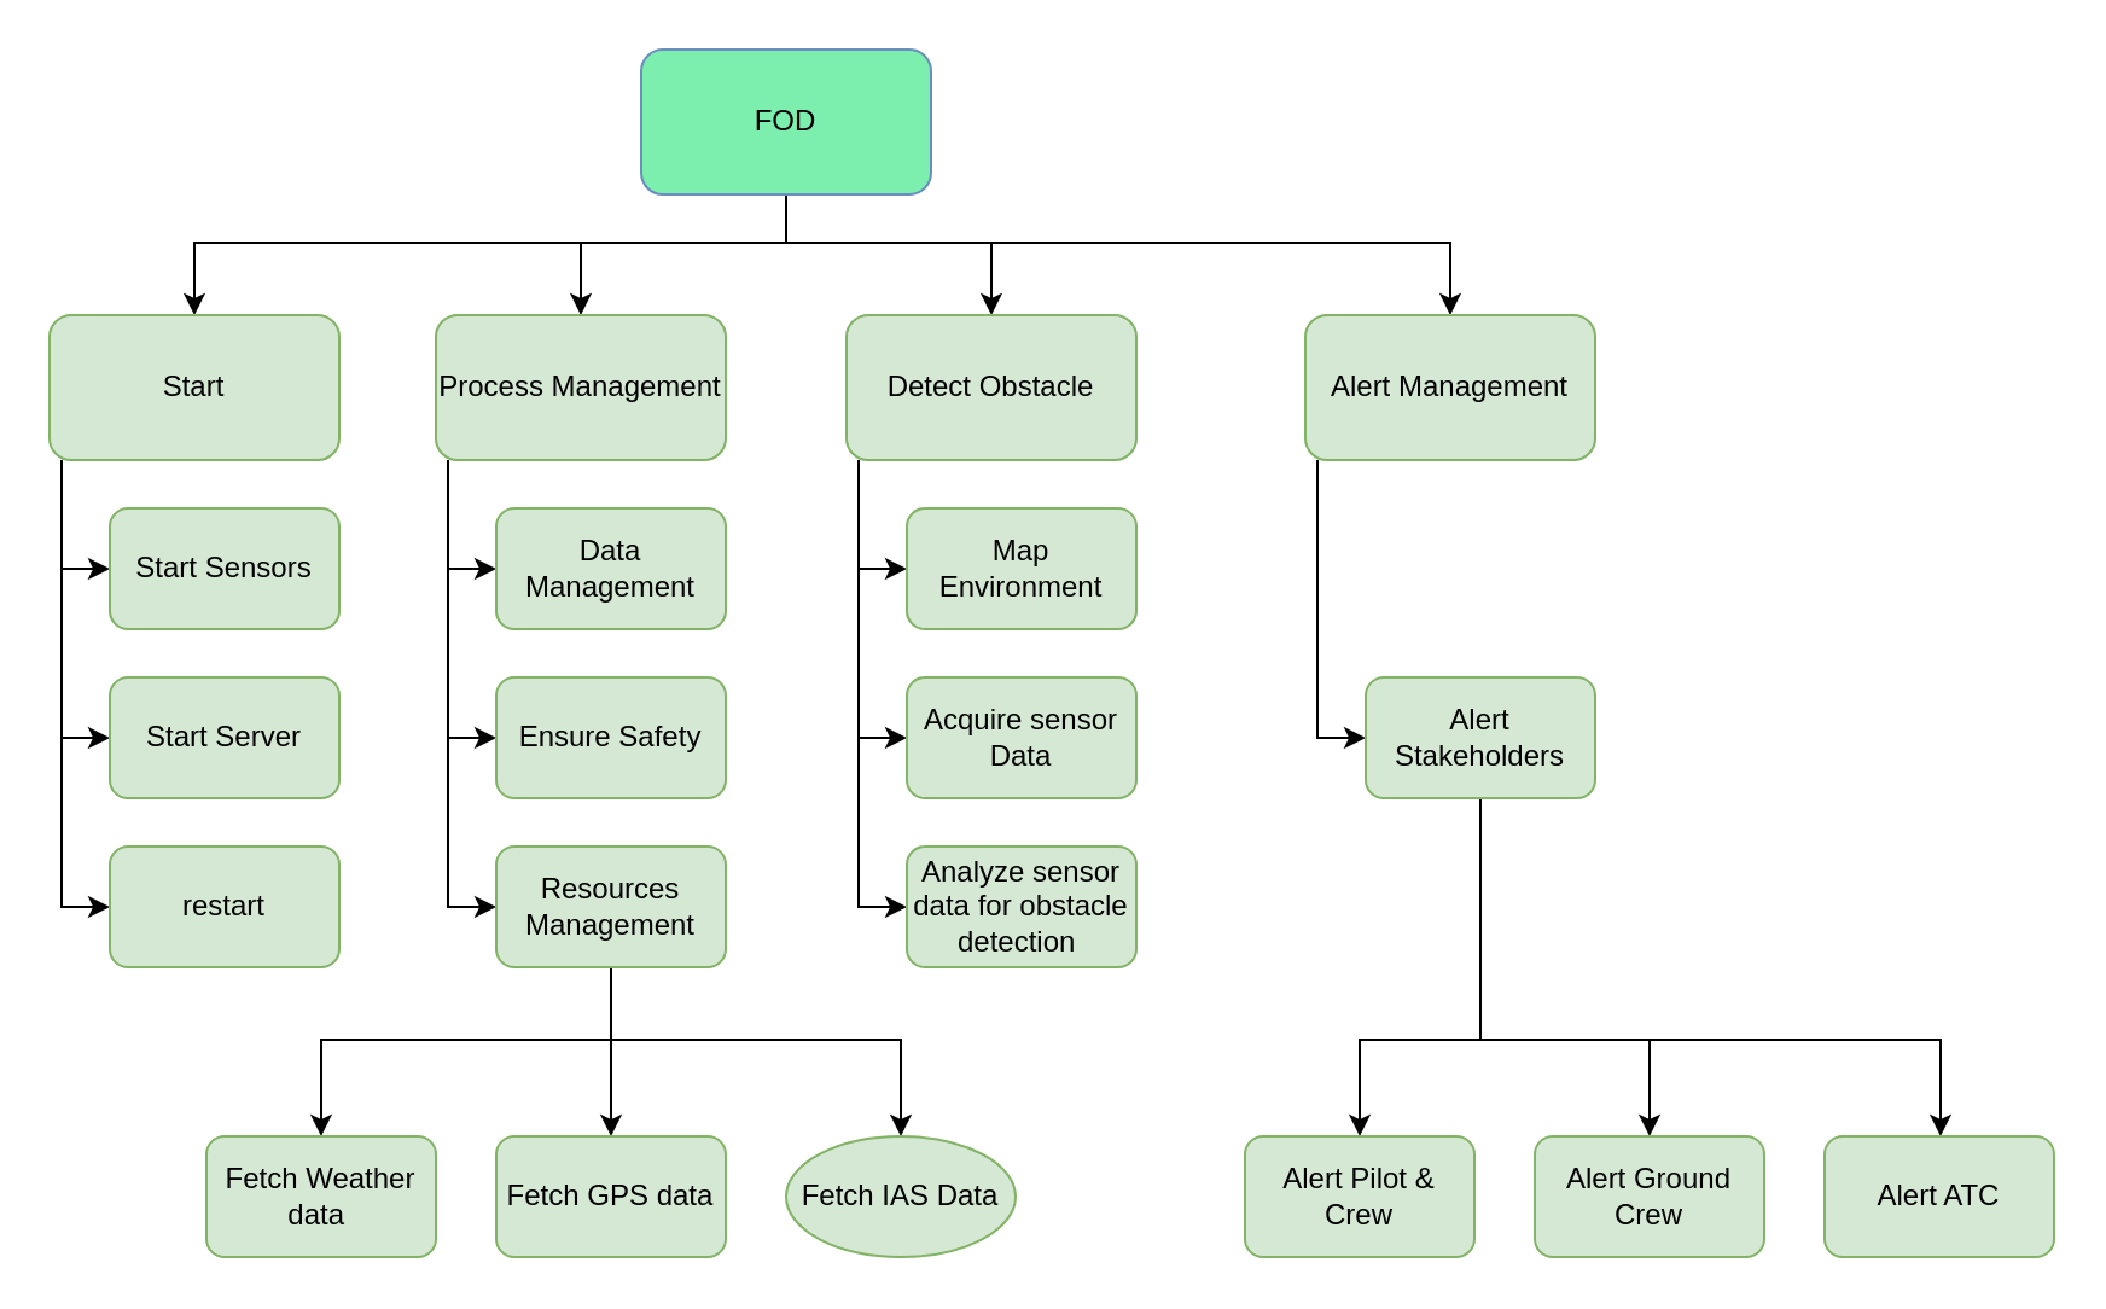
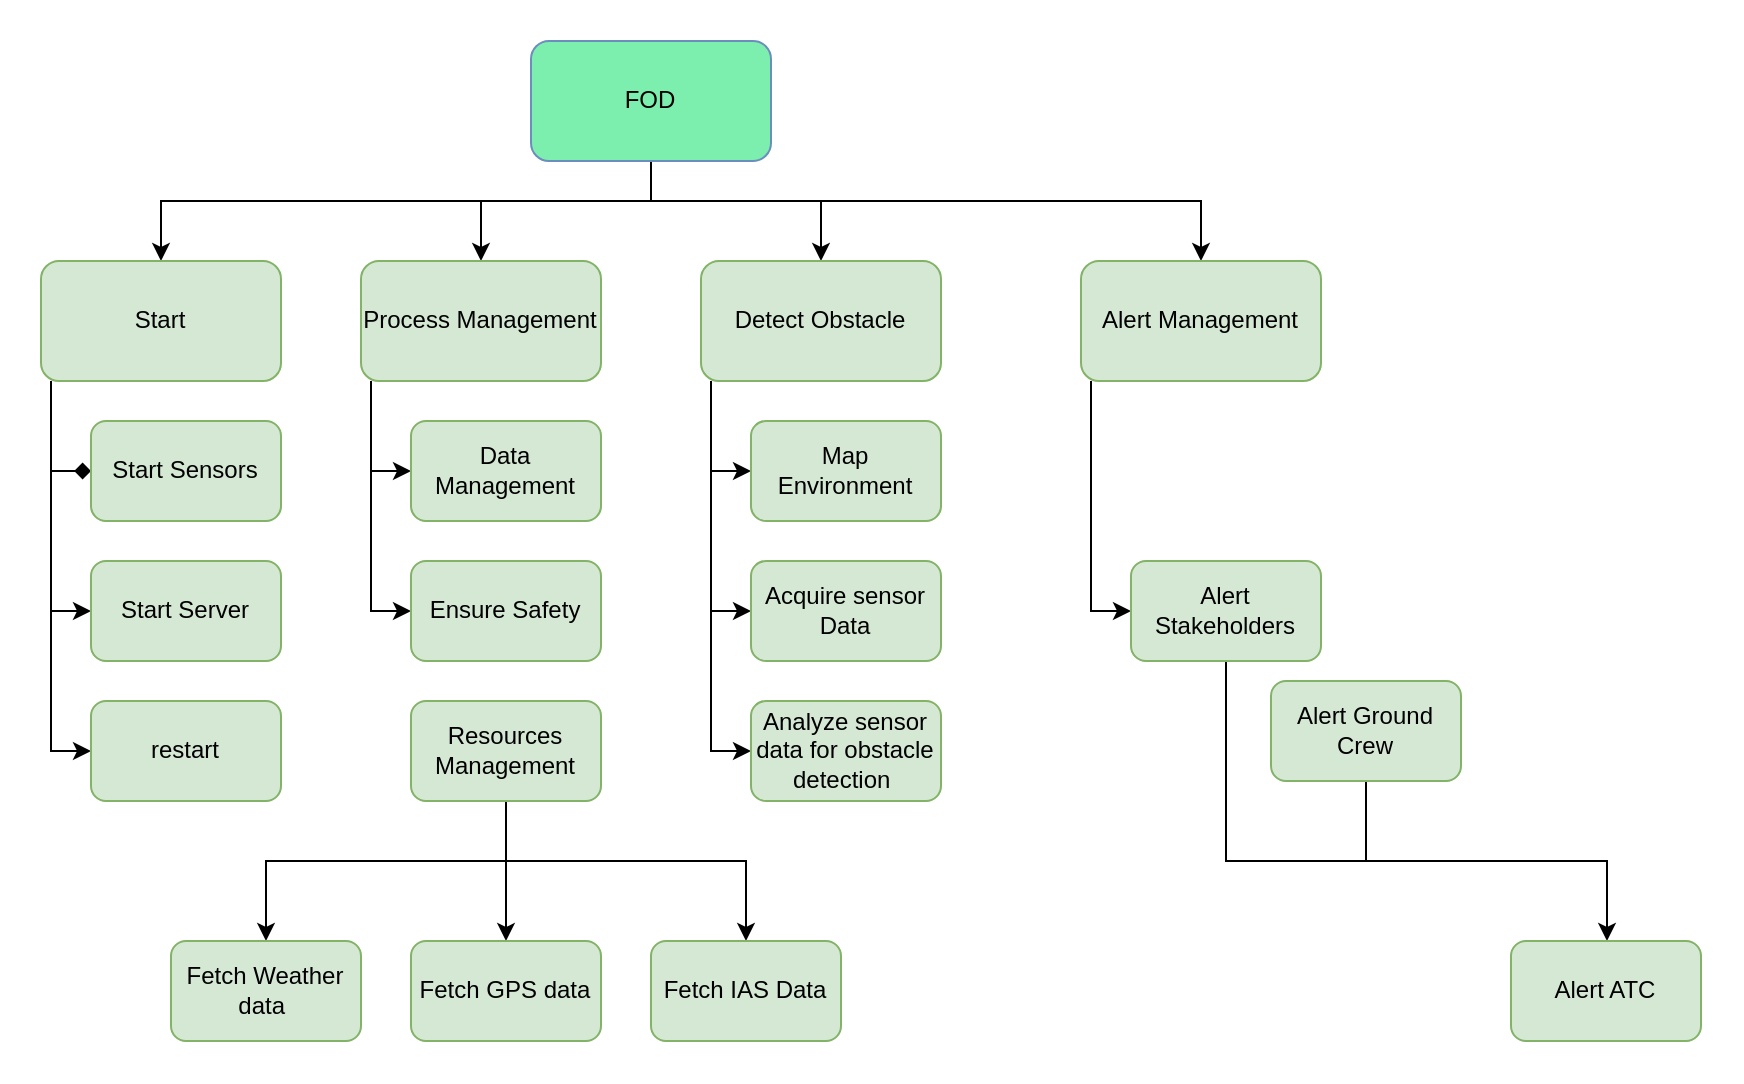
  <mxCell id="0" />
  <mxCell id="1" parent="0" />
  <mxCell id="2" value="" style="edgeStyle=orthogonalEdgeStyle;rounded=0;orthogonalLoop=1;jettySize=auto;html=1;" edge="1" parent="1" source="6" target="18"><mxGeometry relative="1" as="geometry"><Array as="points"><mxPoint x="325" y="100" /><mxPoint x="240" y="100" /></Array></mxGeometry></mxCell>
  <mxCell id="3" style="edgeStyle=orthogonalEdgeStyle;rounded=0;orthogonalLoop=1;jettySize=auto;html=1;entryX=0.5;entryY=0;entryDx=0;entryDy=0;" edge="1" parent="1" source="6" target="14"><mxGeometry relative="1" as="geometry"><Array as="points"><mxPoint x="325" y="100" /><mxPoint x="80" y="100" /></Array></mxGeometry></mxCell>
  <mxCell id="4" style="edgeStyle=orthogonalEdgeStyle;rounded=0;orthogonalLoop=1;jettySize=auto;html=1;entryX=0.5;entryY=0;entryDx=0;entryDy=0;" edge="1" parent="1" source="6" target="10"><mxGeometry relative="1" as="geometry"><Array as="points"><mxPoint x="325" y="100" /><mxPoint x="410" y="100" /></Array></mxGeometry></mxCell>
  <mxCell id="5" style="edgeStyle=orthogonalEdgeStyle;rounded=0;orthogonalLoop=1;jettySize=auto;html=1;entryX=0.5;entryY=0;entryDx=0;entryDy=0;" edge="1" parent="1" source="6" target="20"><mxGeometry relative="1" as="geometry"><Array as="points"><mxPoint x="325" y="100" /><mxPoint x="600" y="100" /></Array></mxGeometry></mxCell>
  <mxCell id="6" value="FOD" style="rounded=1;whiteSpace=wrap;html=1;fillColor=#7ceead;strokeColor=#6c8ebf;" vertex="1" parent="1"><mxGeometry x="265" y="20" width="120" height="60" as="geometry" /></mxCell>
  <mxCell id="7" style="edgeStyle=orthogonalEdgeStyle;rounded=0;orthogonalLoop=1;jettySize=auto;html=1;entryX=0;entryY=0.5;entryDx=0;entryDy=0;" edge="1" parent="1" source="10" target="32"><mxGeometry relative="1" as="geometry"><Array as="points"><mxPoint x="355" y="235" /></Array></mxGeometry></mxCell>
  <mxCell id="8" style="edgeStyle=orthogonalEdgeStyle;rounded=0;orthogonalLoop=1;jettySize=auto;html=1;entryX=0;entryY=0.5;entryDx=0;entryDy=0;" edge="1" parent="1" source="10" target="31"><mxGeometry relative="1" as="geometry"><Array as="points"><mxPoint x="355" y="305" /></Array></mxGeometry></mxCell>
  <mxCell id="9" style="edgeStyle=orthogonalEdgeStyle;rounded=0;orthogonalLoop=1;jettySize=auto;html=1;entryX=0;entryY=0.5;entryDx=0;entryDy=0;" edge="1" parent="1" source="10" target="30"><mxGeometry relative="1" as="geometry"><Array as="points"><mxPoint x="355" y="375" /></Array></mxGeometry></mxCell>
  <mxCell id="10" value="Detect Obstacle" style="rounded=1;whiteSpace=wrap;html=1;fillColor=#d5e8d4;strokeColor=#82b366;" vertex="1" parent="1"><mxGeometry x="350" y="130" width="120" height="60" as="geometry" /></mxCell>
- <mxCell id="11" style="edgeStyle=orthogonalEdgeStyle;rounded=0;orthogonalLoop=1;jettySize=auto;html=1;entryX=0;entryY=0.5;entryDx=0;entryDy=0;" edge="1" parent="1" source="14" target="22"><mxGeometry relative="1" as="geometry"><Array as="points"><mxPoint x="25" y="235" /></Array></mxGeometry></mxCell>
+ <mxCell id="11" style="edgeStyle=orthogonalEdgeStyle;rounded=0;orthogonalLoop=1;jettySize=auto;html=1;entryX=0;entryY=0.5;entryDx=0;entryDy=0;endArrow=diamond;" edge="1" parent="1" source="14" target="22"><mxGeometry relative="1" as="geometry"><Array as="points"><mxPoint x="25" y="235" /></Array></mxGeometry></mxCell>
  <mxCell id="12" style="edgeStyle=orthogonalEdgeStyle;rounded=0;orthogonalLoop=1;jettySize=auto;html=1;entryX=0;entryY=0.5;entryDx=0;entryDy=0;" edge="1" parent="1" source="14" target="21"><mxGeometry relative="1" as="geometry"><Array as="points"><mxPoint x="25" y="305" /></Array></mxGeometry></mxCell>
  <mxCell id="13" style="edgeStyle=orthogonalEdgeStyle;rounded=0;orthogonalLoop=1;jettySize=auto;html=1;entryX=0;entryY=0.5;entryDx=0;entryDy=0;" edge="1" parent="1" source="14" target="23"><mxGeometry relative="1" as="geometry"><Array as="points"><mxPoint x="25" y="375" /></Array></mxGeometry></mxCell>
  <mxCell id="14" value="Start" style="rounded=1;whiteSpace=wrap;html=1;fillColor=#d5e8d4;strokeColor=#82b366;" vertex="1" parent="1"><mxGeometry x="20" y="130" width="120" height="60" as="geometry" /></mxCell>
  <mxCell id="15" style="edgeStyle=orthogonalEdgeStyle;rounded=0;orthogonalLoop=1;jettySize=auto;html=1;entryX=0;entryY=0.5;entryDx=0;entryDy=0;" edge="1" parent="1" source="18" target="25"><mxGeometry relative="1" as="geometry"><Array as="points"><mxPoint x="185" y="235" /></Array></mxGeometry></mxCell>
  <mxCell id="16" style="edgeStyle=orthogonalEdgeStyle;rounded=0;orthogonalLoop=1;jettySize=auto;html=1;entryX=0;entryY=0.5;entryDx=0;entryDy=0;" edge="1" parent="1" source="18" target="24"><mxGeometry relative="1" as="geometry"><Array as="points"><mxPoint x="185" y="305" /></Array></mxGeometry></mxCell>
- <mxCell id="17" style="edgeStyle=orthogonalEdgeStyle;rounded=0;orthogonalLoop=1;jettySize=auto;html=1;entryX=0;entryY=0.5;entryDx=0;entryDy=0;" edge="1" parent="1" source="18" target="29"><mxGeometry relative="1" as="geometry"><Array as="points"><mxPoint x="185" y="375" /></Array></mxGeometry></mxCell>
  <mxCell id="18" value="Process Management" style="rounded=1;whiteSpace=wrap;html=1;fillColor=#d5e8d4;strokeColor=#82b366;" vertex="1" parent="1"><mxGeometry x="180" y="130" width="120" height="60" as="geometry" /></mxCell>
  <mxCell id="19" style="edgeStyle=orthogonalEdgeStyle;rounded=0;orthogonalLoop=1;jettySize=auto;html=1;entryX=0;entryY=0.5;entryDx=0;entryDy=0;" edge="1" parent="1" source="20" target="36"><mxGeometry relative="1" as="geometry"><Array as="points"><mxPoint x="545" y="305" /></Array></mxGeometry></mxCell>
  <mxCell id="20" value="Alert Management" style="rounded=1;whiteSpace=wrap;html=1;fillColor=#d5e8d4;strokeColor=#82b366;" vertex="1" parent="1"><mxGeometry x="540" y="130" width="120" height="60" as="geometry" /></mxCell>
  <mxCell id="21" value="Start Server" style="rounded=1;whiteSpace=wrap;html=1;fillColor=#d5e8d4;strokeColor=#82b366;" vertex="1" parent="1"><mxGeometry x="45" y="280" width="95" height="50" as="geometry" /></mxCell>
  <mxCell id="22" value="Start Sensors" style="rounded=1;whiteSpace=wrap;html=1;fillColor=#d5e8d4;strokeColor=#82b366;" vertex="1" parent="1"><mxGeometry x="45" y="210" width="95" height="50" as="geometry" /></mxCell>
  <mxCell id="23" value="restart" style="rounded=1;whiteSpace=wrap;html=1;fillColor=#d5e8d4;strokeColor=#82b366;" vertex="1" parent="1"><mxGeometry x="45" y="350" width="95" height="50" as="geometry" /></mxCell>
  <mxCell id="24" value="Ensure Safety" style="rounded=1;whiteSpace=wrap;html=1;fillColor=#d5e8d4;strokeColor=#82b366;" vertex="1" parent="1"><mxGeometry x="205" y="280" width="95" height="50" as="geometry" /></mxCell>
  <mxCell id="25" value="Data Management" style="rounded=1;whiteSpace=wrap;html=1;fillColor=#d5e8d4;strokeColor=#82b366;" vertex="1" parent="1"><mxGeometry x="205" y="210" width="95" height="50" as="geometry" /></mxCell>
  <mxCell id="26" style="edgeStyle=orthogonalEdgeStyle;rounded=0;orthogonalLoop=1;jettySize=auto;html=1;entryX=0.5;entryY=0;entryDx=0;entryDy=0;" edge="1" parent="1" source="29" target="37"><mxGeometry relative="1" as="geometry" /></mxCell>
  <mxCell id="27" style="edgeStyle=orthogonalEdgeStyle;rounded=0;orthogonalLoop=1;jettySize=auto;html=1;entryX=0.5;entryY=0;entryDx=0;entryDy=0;" edge="1" parent="1" source="29" target="39"><mxGeometry relative="1" as="geometry"><Array as="points"><mxPoint x="253" y="430" /><mxPoint x="133" y="430" /></Array></mxGeometry></mxCell>
  <mxCell id="28" style="edgeStyle=orthogonalEdgeStyle;rounded=0;orthogonalLoop=1;jettySize=auto;html=1;entryX=0.5;entryY=0;entryDx=0;entryDy=0;" edge="1" parent="1" source="29" target="38"><mxGeometry relative="1" as="geometry"><Array as="points"><mxPoint x="253" y="430" /><mxPoint x="373" y="430" /></Array></mxGeometry></mxCell>
  <mxCell id="29" value="&lt;div&gt;Resources Management&lt;br&gt;&lt;/div&gt;" style="rounded=1;whiteSpace=wrap;html=1;fillColor=#d5e8d4;strokeColor=#82b366;" vertex="1" parent="1"><mxGeometry x="205" y="350" width="95" height="50" as="geometry" /></mxCell>
  <mxCell id="30" value="Analyze sensor data for obstacle detection&amp;nbsp;" style="rounded=1;whiteSpace=wrap;html=1;fillColor=#d5e8d4;strokeColor=#82b366;" vertex="1" parent="1"><mxGeometry x="375" y="350" width="95" height="50" as="geometry" /></mxCell>
  <mxCell id="31" value="Acquire sensor Data" style="rounded=1;whiteSpace=wrap;html=1;fillColor=#d5e8d4;strokeColor=#82b366;" vertex="1" parent="1"><mxGeometry x="375" y="280" width="95" height="50" as="geometry" /></mxCell>
  <mxCell id="32" value="Map Environment" style="rounded=1;whiteSpace=wrap;html=1;fillColor=#d5e8d4;strokeColor=#82b366;" vertex="1" parent="1"><mxGeometry x="375" y="210" width="95" height="50" as="geometry" /></mxCell>
  <mxCell id="33" style="edgeStyle=orthogonalEdgeStyle;rounded=0;orthogonalLoop=1;jettySize=auto;html=1;entryX=0.5;entryY=0;entryDx=0;entryDy=0;" edge="1" parent="1" source="36" target="40"><mxGeometry relative="1" as="geometry"><Array as="points"><mxPoint x="613" y="430" /><mxPoint x="683" y="430" /></Array></mxGeometry></mxCell>
- <mxCell id="34" style="edgeStyle=orthogonalEdgeStyle;rounded=0;orthogonalLoop=1;jettySize=auto;html=1;entryX=0.5;entryY=0;entryDx=0;entryDy=0;" edge="1" parent="1" source="36" target="42"><mxGeometry relative="1" as="geometry"><Array as="points"><mxPoint x="613" y="430" /><mxPoint x="563" y="430" /></Array></mxGeometry></mxCell>
  <mxCell id="35" style="edgeStyle=orthogonalEdgeStyle;rounded=0;orthogonalLoop=1;jettySize=auto;html=1;" edge="1" parent="1" source="36" target="41"><mxGeometry relative="1" as="geometry"><Array as="points"><mxPoint x="613" y="430" /><mxPoint x="803" y="430" /></Array></mxGeometry></mxCell>
  <mxCell id="36" value="Alert Stakeholders" style="rounded=1;whiteSpace=wrap;html=1;fillColor=#d5e8d4;strokeColor=#82b366;" vertex="1" parent="1"><mxGeometry x="565" y="280" width="95" height="50" as="geometry" /></mxCell>
  <mxCell id="37" value="Fetch GPS data" style="rounded=1;whiteSpace=wrap;html=1;fillColor=#d5e8d4;strokeColor=#82b366;" vertex="1" parent="1"><mxGeometry x="205" y="470" width="95" height="50" as="geometry" /></mxCell>
- <mxCell id="38" value="&lt;div&gt;Fetch IAS Data&lt;/div&gt;" style="ellipse;whiteSpace=wrap;html=1;fillColor=#d5e8d4;strokeColor=#82b366;" vertex="1" parent="1"><mxGeometry x="325" y="470" width="95" height="50" as="geometry" /></mxCell>
+ <mxCell id="38" value="&lt;div&gt;Fetch IAS Data&lt;/div&gt;" style="rounded=1;whiteSpace=wrap;html=1;fillColor=#d5e8d4;strokeColor=#82b366;" vertex="1" parent="1"><mxGeometry x="325" y="470" width="95" height="50" as="geometry" /></mxCell>
  <mxCell id="39" value="&lt;div&gt;Fetch Weather data&lt;span style=&quot;white-space: pre;&quot;&gt;&#09;&lt;/span&gt;&lt;/div&gt;" style="rounded=1;whiteSpace=wrap;html=1;fillColor=#d5e8d4;strokeColor=#82b366;" vertex="1" parent="1"><mxGeometry x="85" y="470" width="95" height="50" as="geometry" /></mxCell>
- <mxCell id="40" value="&lt;div&gt;Alert Ground Crew&lt;br&gt;&lt;/div&gt;" style="rounded=1;whiteSpace=wrap;html=1;fillColor=#d5e8d4;strokeColor=#82b366;" vertex="1" parent="1"><mxGeometry x="635" y="470" width="95" height="50" as="geometry" /></mxCell>
+ <mxCell id="40" value="&lt;div&gt;Alert Ground Crew&lt;br&gt;&lt;/div&gt;" style="rounded=1;whiteSpace=wrap;html=1;fillColor=#d5e8d4;strokeColor=#82b366;" vertex="1" parent="1"><mxGeometry x="635" y="340" width="95" height="50" as="geometry" /></mxCell>
  <mxCell id="41" value="&lt;div&gt;Alert ATC&lt;br&gt;&lt;/div&gt;" style="rounded=1;whiteSpace=wrap;html=1;fillColor=#d5e8d4;strokeColor=#82b366;" vertex="1" parent="1"><mxGeometry x="755" y="470" width="95" height="50" as="geometry" /></mxCell>
- <mxCell id="42" value="&lt;div&gt;Alert Pilot &amp;amp; Crew&lt;/div&gt;" style="rounded=1;whiteSpace=wrap;html=1;fillColor=#d5e8d4;strokeColor=#82b366;" vertex="1" parent="1"><mxGeometry x="515" y="470" width="95" height="50" as="geometry" /></mxCell>
